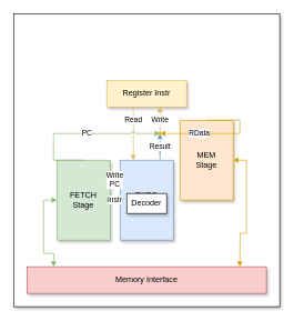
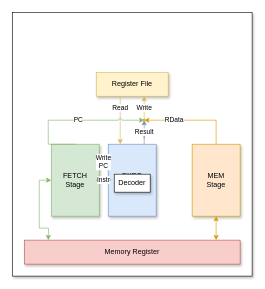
  <mxCell id="0" />
  <mxCell id="1" parent="0" />
  <mxCell id="2" value="" style="rounded=0;whiteSpace=wrap;html=1;shadow=1;" parent="1" vertex="1"><mxGeometry x="20" y="20" width="400" height="440" as="geometry" /></mxCell>
  <mxCell id="3" value="FETCH&lt;br&gt;Stage" style="rounded=0;whiteSpace=wrap;html=1;fillColor=#d5e8d4;strokeColor=#82b366;shadow=1;" parent="1" vertex="1"><mxGeometry x="85" y="240" width="80" height="120" as="geometry" /></mxCell>
  <mxCell id="4" value="EXEC&lt;br&gt;Stage" style="rounded=0;whiteSpace=wrap;html=1;fillColor=#dae8fc;strokeColor=#6c8ebf;shadow=1;" parent="1" vertex="1"><mxGeometry x="180" y="240" width="80" height="120" as="geometry" /></mxCell>
- <mxCell id="5" value="MEM&lt;br&gt;Stage" style="rounded=0;whiteSpace=wrap;html=1;fillColor=#ffe6cc;strokeColor=#d79b00;shadow=1;" parent="1" vertex="1"><mxGeometry x="270" y="180" width="80" height="120" as="geometry" /></mxCell>
- <mxCell id="6" value="Memory Interface" style="rounded=0;whiteSpace=wrap;html=1;fillColor=#f8cecc;strokeColor=#b85450;shadow=1;" parent="1" vertex="1"><mxGeometry x="40" y="400" width="360" height="40" as="geometry" /></mxCell>
- <mxCell id="7" value="Register Instr" style="rounded=0;whiteSpace=wrap;html=1;fillColor=#fff2cc;strokeColor=#d6b656;shadow=1;" parent="1" vertex="1"><mxGeometry x="160" width="120" height="40" as="geometry" y="120" /></mxCell>
+ <mxCell id="5" value="MEM&lt;br&gt;Stage" style="rounded=0;whiteSpace=wrap;html=1;fillColor=#ffe6cc;strokeColor=#d79b00;shadow=1;" parent="1" vertex="1"><mxGeometry x="320" y="240" width="80" height="120" as="geometry" /></mxCell>
+ <mxCell id="6" value="Memory Register" style="rounded=0;whiteSpace=wrap;html=1;fillColor=#f8cecc;strokeColor=#b85450;shadow=1;" parent="1" vertex="1"><mxGeometry x="40" y="400" width="360" height="40" as="geometry" /></mxCell>
+ <mxCell id="7" value="Register File" style="rounded=0;whiteSpace=wrap;html=1;fillColor=#fff2cc;strokeColor=#d6b656;shadow=1;" parent="1" vertex="1"><mxGeometry x="160" width="120" height="40" as="geometry" y="120" /></mxCell>
  <mxCell id="8" value="Instr" style="edgeStyle=orthogonalEdgeStyle;rounded=0;orthogonalLoop=1;jettySize=auto;html=1;fillColor=#d5e8d4;strokeColor=#82b366;" parent="1" source="3" target="4" edge="1"><mxGeometry relative="1" as="geometry" /></mxCell>
  <mxCell id="9" value="" style="edgeStyle=orthogonalEdgeStyle;rounded=0;orthogonalLoop=1;jettySize=auto;html=1;startArrow=classic;startFill=1;fillColor=#d5e8d4;strokeColor=#82b366;" parent="1" source="3" edge="1"><mxGeometry relative="1" as="geometry"><mxPoint x="80" y="400" as="targetPoint" /></mxGeometry></mxCell>
  <mxCell id="10" value="Read" style="edgeStyle=orthogonalEdgeStyle;rounded=0;orthogonalLoop=1;jettySize=auto;html=1;entryX=0.25;entryY=0;entryDx=0;entryDy=0;fillColor=#fff2cc;strokeColor=#d6b656;" parent="1" target="4" edge="1"><mxGeometry x="-0.5" relative="1" as="geometry"><mxPoint x="200" y="160" as="sourcePoint" /><Array as="points"><mxPoint x="200" y="190" /><mxPoint x="200" y="190" /></Array><mxPoint as="offset" /></mxGeometry></mxCell>
  <mxCell id="11" value="Write&lt;br&gt;PC" style="edgeStyle=orthogonalEdgeStyle;rounded=0;orthogonalLoop=1;jettySize=auto;html=1;exitX=0;exitY=0.25;exitDx=0;exitDy=0;entryX=1;entryY=0.25;entryDx=0;entryDy=0;fillColor=#dae8fc;strokeColor=#6c8ebf;" parent="1" source="4" target="3" edge="1"><mxGeometry relative="1" as="geometry" /></mxCell>
  <mxCell id="12" value="" style="edgeStyle=orthogonalEdgeStyle;rounded=0;orthogonalLoop=1;jettySize=auto;html=1;startArrow=classic;startFill=1;fillColor=#ffe6cc;strokeColor=#d79b00;" parent="1" source="5" edge="1"><mxGeometry relative="1" as="geometry"><mxPoint x="360" y="400" as="targetPoint" /></mxGeometry></mxCell>
  <mxCell id="13" value="Write" style="edgeStyle=orthogonalEdgeStyle;rounded=0;orthogonalLoop=1;jettySize=auto;html=1;exitDx=0;exitDy=0;fillColor=#fff2cc;strokeColor=#d6b656;" parent="1" source="17" edge="1"><mxGeometry x="-0.013" relative="1" as="geometry"><mxPoint x="240" y="160" as="targetPoint" /><mxPoint as="offset" /></mxGeometry></mxCell>
  <mxCell id="14" value="RData" style="edgeStyle=orthogonalEdgeStyle;rounded=0;orthogonalLoop=1;jettySize=auto;html=1;exitX=0.5;exitY=0;exitDx=0;exitDy=0;entryDx=0;entryDy=0;fillColor=#ffe6cc;strokeColor=#d79b00;endArrow=classic;endFill=1;" parent="1" source="5" target="17" edge="1"><mxGeometry x="0.375" relative="1" as="geometry"><mxPoint x="340" y="360" as="sourcePoint" /><mxPoint x="240" y="420" as="targetPoint" /><Array as="points"><mxPoint x="360" y="200" /></Array><mxPoint as="offset" /></mxGeometry></mxCell>
  <mxCell id="15" value="Result" style="edgeStyle=orthogonalEdgeStyle;rounded=0;orthogonalLoop=1;jettySize=auto;html=1;exitX=0.75;exitY=0;exitDx=0;exitDy=0;entryX=0.561;entryY=0.329;entryDx=0;entryDy=0;entryPerimeter=0;endArrow=classic;endFill=1;fillColor=#dae8fc;strokeColor=#6c8ebf;" parent="1" source="4" target="17" edge="1"><mxGeometry x="0.333" relative="1" as="geometry"><mxPoint as="offset" /></mxGeometry></mxCell>
  <mxCell id="16" value="PC" style="edgeStyle=orthogonalEdgeStyle;rounded=0;orthogonalLoop=1;jettySize=auto;html=1;exitX=0.5;exitY=0;exitDx=0;exitDy=0;endArrow=classic;endFill=1;fillColor=#d5e8d4;strokeColor=#82b366;jumpStyle=arc;" parent="1" source="3" target="17" edge="1"><mxGeometry x="0.1" relative="1" as="geometry"><Array as="points"><mxPoint x="80" y="200" /></Array><mxPoint as="offset" /></mxGeometry></mxCell>
  <mxCell id="17" value="" style="shape=waypoint;sketch=0;fillStyle=solid;size=6;pointerEvents=1;points=[];fillColor=#fff2cc;resizable=0;rotatable=0;perimeter=centerPerimeter;snapToPoint=1;strokeColor=#d6b656;" parent="1" vertex="1"><mxGeometry x="230" y="190" width="20" height="20" as="geometry" /></mxCell>
  <mxCell id="18" value="Decoder" style="rounded=0;whiteSpace=wrap;html=1;shadow=1;" vertex="1" parent="1"><mxGeometry x="190" y="290" width="60" height="30" as="geometry" /></mxCell>
